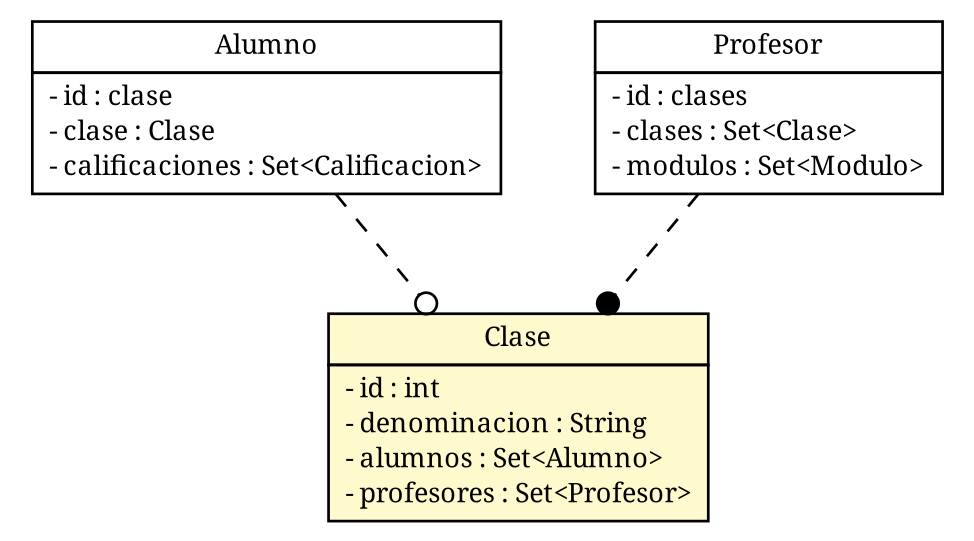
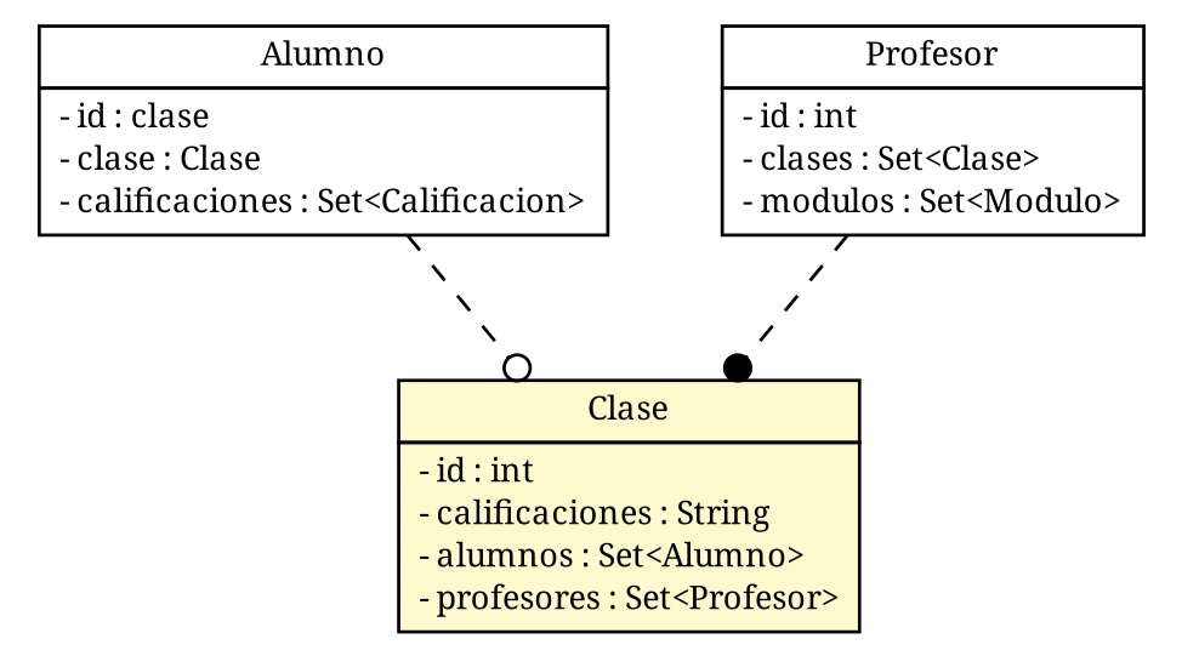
  digraph {
    fontname="Noto Serif"
    nodesep=0.25
    ranksep=0.5
    node [fontcolor=black fontname="Noto Serif" fontsize=10.0 shape=plaintext]
    edge [color=black fontcolor=black fontname="Noto Serif" fontsize=10.0 headport=p labelfontname=Helvetica labelfontsize=10 style=dashed tailport=p]
-   n1 [label=<<table title="curso.java.app.miniclase.pojos.Clase" border="0" cellborder="1" cellspacing="0" cellpadding="2" port="p" bgcolor="lemonChiffon" href="./Clase.html"> 		<tr><td><table border="0" cellspacing="0" cellpadding="1"> <tr><td align="center" balign="center"> Clase </td></tr> 		</table></td></tr> 		<tr><td><table border="0" cellspacing="0" cellpadding="1"> <tr><td align="left" balign="left"> - id : int </td></tr> <tr><td align="left" balign="left"> - denominacion : String </td></tr> <tr><td align="left" balign="left"> - alumnos : Set&lt;Alumno&gt; </td></tr> <tr><td align="left" balign="left"> - profesores : Set&lt;Profesor&gt; </td></tr> 		</table></td></tr> 		</table>>]
+   n1 [label=<<table title="curso.java.app.miniclase.pojos.Clase" border="0" cellborder="1" cellspacing="0" cellpadding="2" port="p" bgcolor="lemonChiffon" href="./Clase.html"> 		<tr><td><table border="0" cellspacing="0" cellpadding="1"> <tr><td align="center" balign="center"> Clase </td></tr> 		</table></td></tr> 		<tr><td><table border="0" cellspacing="0" cellpadding="1"> <tr><td align="left" balign="left"> - id : int </td></tr> <tr><td align="left" balign="left"> - calificaciones : String </td></tr> <tr><td align="left" balign="left"> - alumnos : Set&lt;Alumno&gt; </td></tr> <tr><td align="left" balign="left"> - profesores : Set&lt;Profesor&gt; </td></tr> 		</table></td></tr> 		</table>>]
    n2 [label=<<table title="curso.java.app.miniclase.pojos.Alumno" border="0" cellborder="1" cellspacing="0" cellpadding="2" port="p" href="./Alumno.html"> 		<tr><td><table border="0" cellspacing="0" cellpadding="1"> <tr><td align="center" balign="center"> Alumno </td></tr> 		</table></td></tr> 		<tr><td><table border="0" cellspacing="0" cellpadding="1"> <tr><td align="left" balign="left"> - id : clase </td></tr> <tr><td align="left" balign="left"> - clase : Clase </td></tr> <tr><td align="left" balign="left"> - calificaciones : Set&lt;Calificacion&gt; </td></tr> 		</table></td></tr> 		</table>>]
-   n3 [label=<<table title="curso.java.app.miniclase.pojos.Profesor" border="0" cellborder="1" cellspacing="0" cellpadding="2" port="p" href="./Profesor.html"> 		<tr><td><table border="0" cellspacing="0" cellpadding="1"> <tr><td align="center" balign="center"> Profesor </td></tr> 		</table></td></tr> 		<tr><td><table border="0" cellspacing="0" cellpadding="1"> <tr><td align="left" balign="left"> - id : clases </td></tr> <tr><td align="left" balign="left"> - clases : Set&lt;Clase&gt; </td></tr> <tr><td align="left" balign="left"> - modulos : Set&lt;Modulo&gt; </td></tr> 		</table></td></tr> 		</table>>]
+   n3 [label=<<table title="curso.java.app.miniclase.pojos.Profesor" border="0" cellborder="1" cellspacing="0" cellpadding="2" port="p" href="./Profesor.html"> 		<tr><td><table border="0" cellspacing="0" cellpadding="1"> <tr><td align="center" balign="center"> Profesor </td></tr> 		</table></td></tr> 		<tr><td><table border="0" cellspacing="0" cellpadding="1"> <tr><td align="left" balign="left"> - id : int </td></tr> <tr><td align="left" balign="left"> - clases : Set&lt;Clase&gt; </td></tr> <tr><td align="left" balign="left"> - modulos : Set&lt;Modulo&gt; </td></tr> 		</table></td></tr> 		</table>>]
    n2 -> n1 [arrowhead=odot]
    n3 -> n1 [arrowhead=dot]
  }
